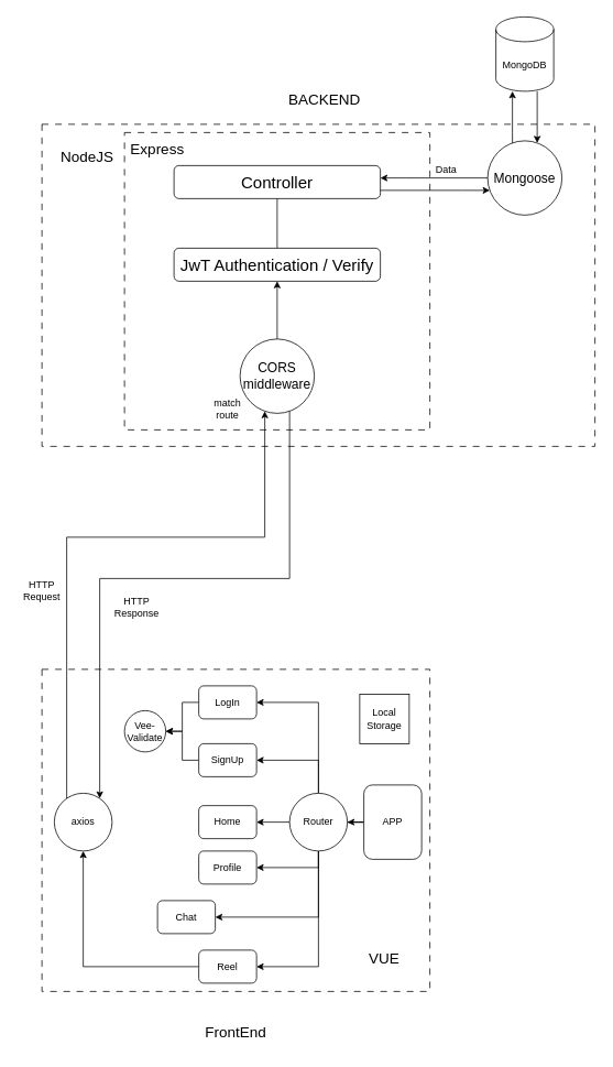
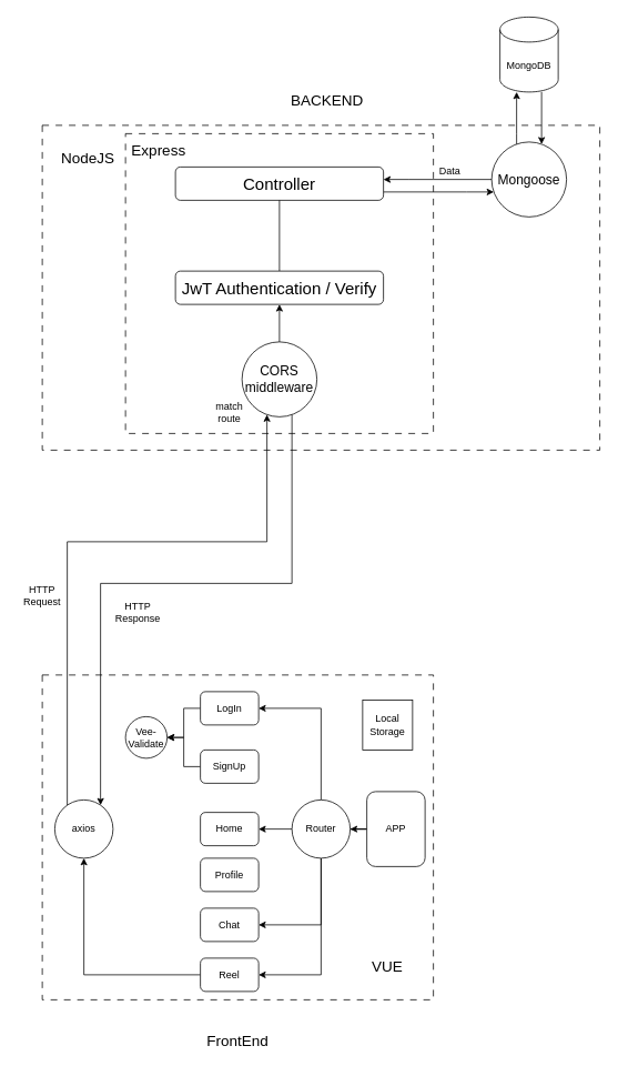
  <mxCell id="0" />
  <mxCell id="1" parent="0" />
  <mxCell id="2" value="" style="rounded=0;whiteSpace=wrap;html=1;dashed=1;dashPattern=8 8;" parent="1" vertex="1"><mxGeometry x="50" y="150" width="670" height="390" as="geometry" /></mxCell>
  <mxCell id="3" value="&lt;font style=&quot;font-size: 18px;&quot;&gt;NodeJS&lt;/font&gt;" style="text;html=1;align=center;verticalAlign=middle;whiteSpace=wrap;rounded=0;" parent="1" vertex="1"><mxGeometry x="50" y="150" width="110" height="80" as="geometry" /></mxCell>
  <mxCell id="4" value="BACKEND" style="text;html=1;align=center;verticalAlign=middle;whiteSpace=wrap;rounded=0;fontSize=18;" parent="1" vertex="1"><mxGeometry x="340" y="90" width="105" height="60" as="geometry" /></mxCell>
  <mxCell id="5" value="" style="rounded=0;whiteSpace=wrap;html=1;dashed=1;dashPattern=8 8;" parent="1" vertex="1"><mxGeometry x="50" y="810" width="470" height="390" as="geometry" /></mxCell>
  <mxCell id="6" value="FrontEnd" style="text;html=1;align=center;verticalAlign=middle;whiteSpace=wrap;rounded=0;fontSize=18;" parent="1" vertex="1"><mxGeometry x="240" y="1230" width="90" height="40" as="geometry" /></mxCell>
  <mxCell id="7" value="&lt;font style=&quot;font-size: 18px;&quot;&gt;VUE&lt;/font&gt;" style="text;html=1;align=center;verticalAlign=middle;whiteSpace=wrap;rounded=0;" parent="1" vertex="1"><mxGeometry x="410" y="1120" width="110" height="80" as="geometry" /></mxCell>
  <mxCell id="8" style="edgeStyle=orthogonalEdgeStyle;rounded=0;orthogonalLoop=1;jettySize=auto;html=1;exitX=0;exitY=0.5;exitDx=0;exitDy=0;" parent="1" source="9" target="22" edge="1"><mxGeometry relative="1" as="geometry" /></mxCell>
  <mxCell id="9" value="APP" style="rounded=1;whiteSpace=wrap;html=1;" parent="1" vertex="1"><mxGeometry x="440" y="950" width="70" height="90" as="geometry" /></mxCell>
  <mxCell id="10" style="edgeStyle=orthogonalEdgeStyle;rounded=0;orthogonalLoop=1;jettySize=auto;html=1;" parent="1" source="11" target="15" edge="1"><mxGeometry relative="1" as="geometry" /></mxCell>
  <mxCell id="11" value="LogIn" style="rounded=1;whiteSpace=wrap;html=1;" parent="1" vertex="1"><mxGeometry x="240" y="830" width="70" height="40" as="geometry" /></mxCell>
  <mxCell id="12" style="edgeStyle=orthogonalEdgeStyle;rounded=0;orthogonalLoop=1;jettySize=auto;html=1;" parent="1" source="13" target="15" edge="1"><mxGeometry relative="1" as="geometry" /></mxCell>
  <mxCell id="13" value="SignUp" style="rounded=1;whiteSpace=wrap;html=1;" parent="1" vertex="1"><mxGeometry x="240" y="900" width="70" height="40" as="geometry" /></mxCell>
  <mxCell id="14" value="axios" style="ellipse;whiteSpace=wrap;html=1;aspect=fixed;" parent="1" vertex="1"><mxGeometry x="65" y="960" width="70" height="70" as="geometry" /></mxCell>
  <mxCell id="15" value="Vee-Validate" style="ellipse;whiteSpace=wrap;html=1;aspect=fixed;" parent="1" vertex="1"><mxGeometry x="150" y="860" width="50" height="50" as="geometry" /></mxCell>
- <mxCell id="16" style="edgeStyle=orthogonalEdgeStyle;rounded=0;orthogonalLoop=1;jettySize=auto;html=1;" parent="1" source="22" target="13" edge="1"><mxGeometry relative="1" as="geometry"><Array as="points"><mxPoint x="385" y="920" /></Array></mxGeometry></mxCell>
  <mxCell id="17" style="edgeStyle=orthogonalEdgeStyle;rounded=0;orthogonalLoop=1;jettySize=auto;html=1;" parent="1" source="22" target="11" edge="1"><mxGeometry relative="1" as="geometry"><Array as="points"><mxPoint x="385" y="850" /></Array></mxGeometry></mxCell>
- <mxCell id="18" style="edgeStyle=orthogonalEdgeStyle;rounded=0;orthogonalLoop=1;jettySize=auto;html=1;" parent="1" source="22" target="23" edge="1"><mxGeometry relative="1" as="geometry"><Array as="points"><mxPoint x="385" y="1050" /></Array></mxGeometry></mxCell>
  <mxCell id="19" style="edgeStyle=orthogonalEdgeStyle;rounded=0;orthogonalLoop=1;jettySize=auto;html=1;" parent="1" source="22" target="24" edge="1"><mxGeometry relative="1" as="geometry"><Array as="points"><mxPoint x="385" y="1110" /></Array></mxGeometry></mxCell>
  <mxCell id="20" style="edgeStyle=orthogonalEdgeStyle;rounded=0;orthogonalLoop=1;jettySize=auto;html=1;" parent="1" source="22" target="26" edge="1"><mxGeometry relative="1" as="geometry"><Array as="points"><mxPoint x="385" y="1170" /></Array></mxGeometry></mxCell>
  <mxCell id="21" style="edgeStyle=orthogonalEdgeStyle;rounded=0;orthogonalLoop=1;jettySize=auto;html=1;" parent="1" source="22" target="32" edge="1"><mxGeometry relative="1" as="geometry" /></mxCell>
  <mxCell id="22" value="Router" style="ellipse;whiteSpace=wrap;html=1;aspect=fixed;" parent="1" vertex="1"><mxGeometry x="350" y="960" width="70" height="70" as="geometry" /></mxCell>
  <mxCell id="23" value="Profile" style="rounded=1;whiteSpace=wrap;html=1;" parent="1" vertex="1"><mxGeometry x="240" y="1030" width="70" height="40" as="geometry" /></mxCell>
- <mxCell id="24" value="Chat" style="rounded=1;whiteSpace=wrap;html=1;" parent="1" vertex="1"><mxGeometry x="190" y="1090" width="70" height="40" as="geometry" /></mxCell>
+ <mxCell id="24" value="Chat" style="rounded=1;whiteSpace=wrap;html=1;" parent="1" vertex="1"><mxGeometry x="240" y="1090" width="70" height="40" as="geometry" /></mxCell>
  <mxCell id="25" style="edgeStyle=orthogonalEdgeStyle;rounded=0;orthogonalLoop=1;jettySize=auto;html=1;" parent="1" source="26" target="14" edge="1"><mxGeometry relative="1" as="geometry" /></mxCell>
  <mxCell id="26" value="Reel" style="rounded=1;whiteSpace=wrap;html=1;" parent="1" vertex="1"><mxGeometry x="240" y="1150" width="70" height="40" as="geometry" /></mxCell>
  <mxCell id="27" value="Local Storage" style="rounded=0;whiteSpace=wrap;html=1;" parent="1" vertex="1"><mxGeometry x="435" y="840" width="60" height="60" as="geometry" /></mxCell>
  <mxCell id="28" style="edgeStyle=orthogonalEdgeStyle;rounded=0;orthogonalLoop=1;jettySize=auto;html=1;" parent="1" source="29" target="31" edge="1"><mxGeometry relative="1" as="geometry"><Array as="points"><mxPoint x="650" y="150" /><mxPoint x="650" y="150" /></Array></mxGeometry></mxCell>
  <mxCell id="29" value="MongoDB" style="shape=cylinder3;whiteSpace=wrap;html=1;boundedLbl=1;backgroundOutline=1;size=15;" parent="1" vertex="1"><mxGeometry x="600" y="20" width="70" height="90" as="geometry" /></mxCell>
  <mxCell id="30" style="edgeStyle=orthogonalEdgeStyle;rounded=0;orthogonalLoop=1;jettySize=auto;html=1;" parent="1" source="31" target="29" edge="1"><mxGeometry relative="1" as="geometry"><Array as="points"><mxPoint x="620" y="160" /><mxPoint x="620" y="160" /></Array></mxGeometry></mxCell>
  <mxCell id="31" value="&lt;font style=&quot;font-size: 16px;&quot;&gt;Mongoose&lt;/font&gt;" style="ellipse;whiteSpace=wrap;html=1;aspect=fixed;" parent="1" vertex="1"><mxGeometry x="590" y="170" width="90" height="90" as="geometry" /></mxCell>
  <mxCell id="32" value="Home" style="rounded=1;whiteSpace=wrap;html=1;" parent="1" vertex="1"><mxGeometry x="240" y="975" width="70" height="40" as="geometry" /></mxCell>
  <mxCell id="33" value="" style="rounded=0;whiteSpace=wrap;html=1;dashed=1;dashPattern=8 8;" parent="1" vertex="1"><mxGeometry x="150" y="160" width="370" height="360" as="geometry" /></mxCell>
  <mxCell id="34" style="edgeStyle=orthogonalEdgeStyle;rounded=0;orthogonalLoop=1;jettySize=auto;html=1;" parent="1" source="35" target="31" edge="1"><mxGeometry relative="1" as="geometry"><Array as="points"><mxPoint x="560" y="230" /><mxPoint x="560" y="230" /></Array></mxGeometry></mxCell>
  <mxCell id="35" value="&lt;font style=&quot;font-size: 20px;&quot;&gt;Controller&lt;/font&gt;" style="rounded=1;whiteSpace=wrap;html=1;" parent="1" vertex="1"><mxGeometry x="210" y="200" width="250" height="40" as="geometry" /></mxCell>
  <mxCell id="36" style="edgeStyle=orthogonalEdgeStyle;rounded=0;orthogonalLoop=1;jettySize=auto;html=1;" parent="1" source="38" target="14" edge="1"><mxGeometry relative="1" as="geometry"><Array as="points"><mxPoint x="350" y="700" /><mxPoint x="120" y="700" /></Array></mxGeometry></mxCell>
  <mxCell id="37" style="edgeStyle=orthogonalEdgeStyle;rounded=0;orthogonalLoop=1;jettySize=auto;html=1;" parent="1" source="38" target="45" edge="1"><mxGeometry relative="1" as="geometry" /></mxCell>
  <mxCell id="38" value="&lt;font style=&quot;font-size: 16px;&quot;&gt;CORS middleware&lt;/font&gt;" style="ellipse;whiteSpace=wrap;html=1;aspect=fixed;" parent="1" vertex="1"><mxGeometry x="290" y="410" width="90" height="90" as="geometry" /></mxCell>
  <mxCell id="39" style="edgeStyle=orthogonalEdgeStyle;rounded=0;orthogonalLoop=1;jettySize=auto;html=1;endArrow=classic;endFill=1;" parent="1" source="14" target="38" edge="1"><mxGeometry relative="1" as="geometry"><Array as="points"><mxPoint x="80" y="650" /><mxPoint x="320" y="650" /></Array></mxGeometry></mxCell>
  <mxCell id="40" value="HTTP Request" style="text;html=1;align=center;verticalAlign=middle;whiteSpace=wrap;rounded=0;" parent="1" vertex="1"><mxGeometry x="20" y="700" width="60" height="30" as="geometry" /></mxCell>
  <mxCell id="41" value="HTTP Response" style="text;html=1;align=center;verticalAlign=middle;whiteSpace=wrap;rounded=0;" parent="1" vertex="1"><mxGeometry x="135" y="720" width="60" height="30" as="geometry" /></mxCell>
  <mxCell id="42" value="match route" style="text;html=1;align=center;verticalAlign=middle;whiteSpace=wrap;rounded=0;" parent="1" vertex="1"><mxGeometry x="245" y="480" width="60" height="30" as="geometry" /></mxCell>
  <mxCell id="43" value="&lt;font style=&quot;font-size: 18px;&quot;&gt;Express&lt;/font&gt;" style="text;html=1;align=center;verticalAlign=middle;whiteSpace=wrap;rounded=0;" parent="1" vertex="1"><mxGeometry x="135" y="140" width="110" height="80" as="geometry" /></mxCell>
  <mxCell id="44" style="edgeStyle=orthogonalEdgeStyle;rounded=0;orthogonalLoop=1;jettySize=auto;html=1;endArrow=none;" parent="1" source="45" target="35" edge="1"><mxGeometry relative="1" as="geometry" /></mxCell>
- <mxCell id="45" value="&lt;font style=&quot;font-size: 20px;&quot;&gt;JwT Authentication / Verify&lt;/font&gt;" style="rounded=1;whiteSpace=wrap;html=1;" parent="1" vertex="1"><mxGeometry x="210" y="300" width="250" height="40" as="geometry" /></mxCell>
+ <mxCell id="45" value="&lt;font style=&quot;font-size: 20px;&quot;&gt;JwT Authentication / Verify&lt;/font&gt;" style="rounded=1;whiteSpace=wrap;html=1;" parent="1" vertex="1"><mxGeometry x="210" y="325" width="250" height="40" as="geometry" /></mxCell>
  <mxCell id="46" style="edgeStyle=orthogonalEdgeStyle;rounded=0;orthogonalLoop=1;jettySize=auto;html=1;" parent="1" source="31" target="35" edge="1"><mxGeometry relative="1" as="geometry"><Array as="points"><mxPoint x="490" y="215" /><mxPoint x="490" y="215" /></Array></mxGeometry></mxCell>
  <mxCell id="47" value="Data" style="text;html=1;align=center;verticalAlign=middle;whiteSpace=wrap;rounded=0;" parent="1" vertex="1"><mxGeometry x="510" y="190" width="60" height="30" as="geometry" /></mxCell>
